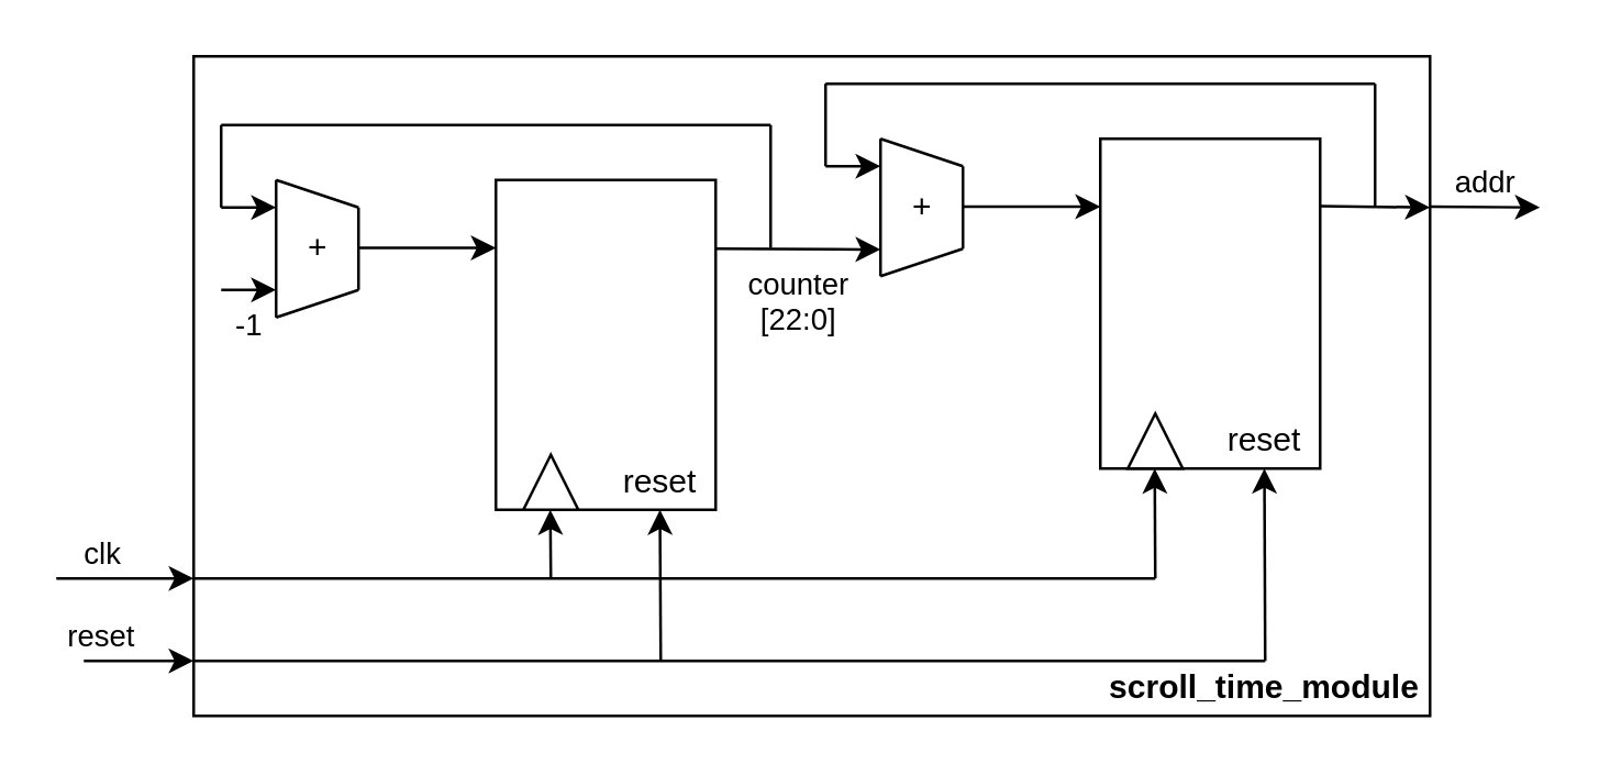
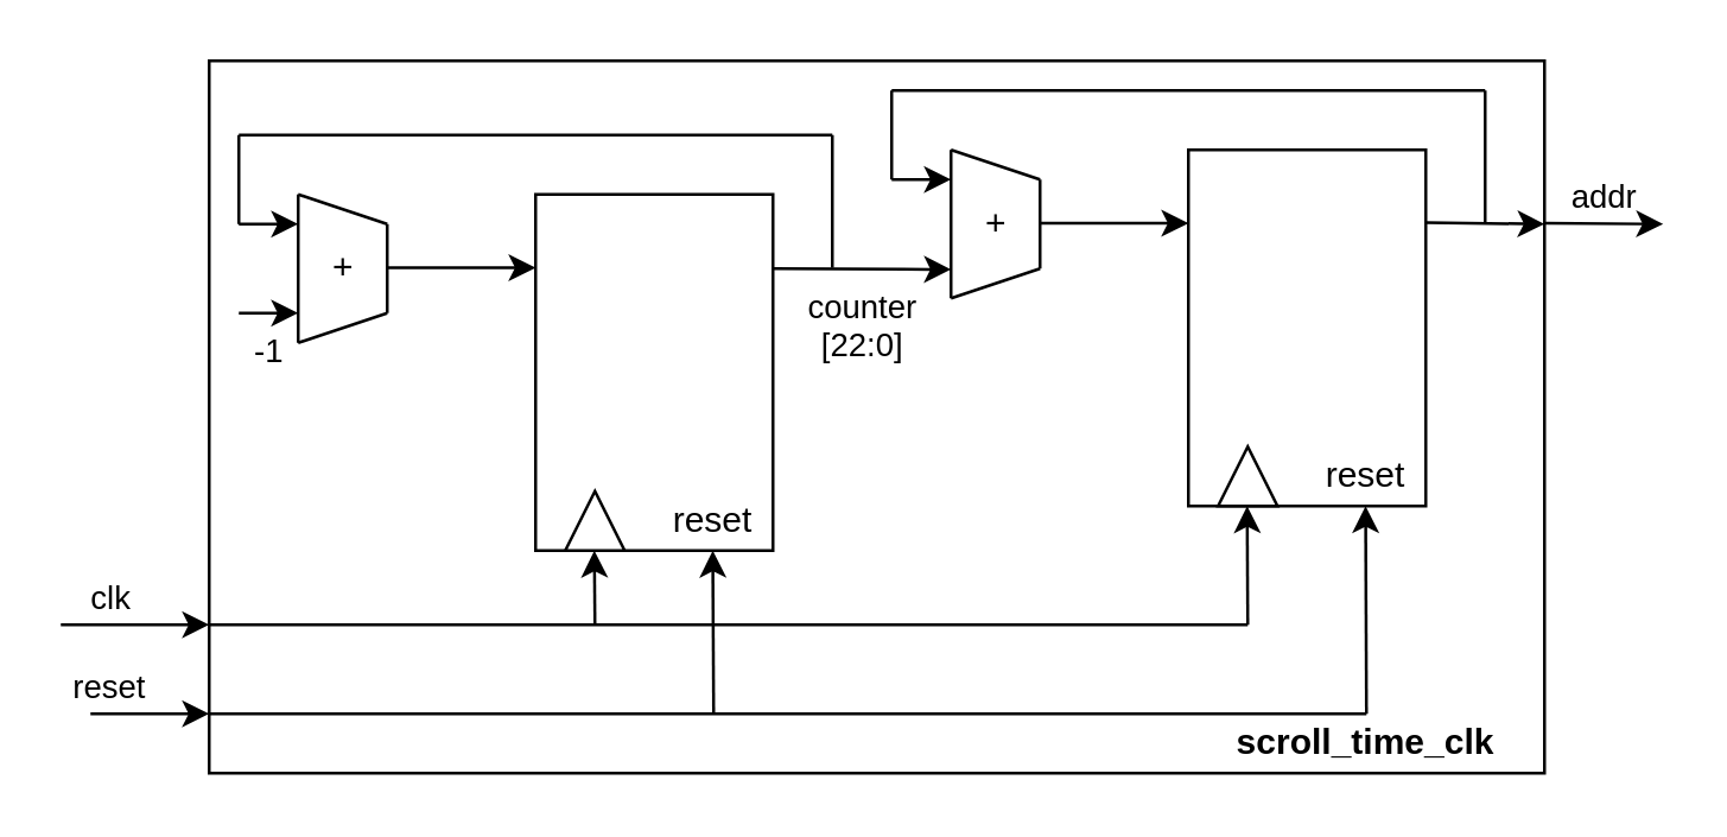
  <mxCell id="0" />
  <mxCell id="1" parent="0" />
  <mxCell id="2" value="" style="rounded=0;whiteSpace=wrap;html=1;fontColor=default;fillColor=none;fontStyle=0" vertex="1" parent="1"><mxGeometry x="70" y="20" width="450" height="240" as="geometry" /></mxCell>
  <mxCell id="3" value="clk" style="endArrow=classic;html=1;rounded=0;labelPosition=left;verticalLabelPosition=top;align=right;verticalAlign=bottom;labelBackgroundColor=none;fontStyle=0" edge="1" parent="1"><mxGeometry width="50" height="50" relative="1" as="geometry"><mxPoint x="20" y="210" as="sourcePoint" /><mxPoint x="70" y="210" as="targetPoint" /></mxGeometry></mxCell>
  <mxCell id="4" value="" style="endArrow=classic;html=1;rounded=0;labelPosition=center;verticalLabelPosition=top;align=center;verticalAlign=bottom;labelBackgroundColor=none;fontStyle=0" edge="1" parent="1"><mxGeometry width="50" height="50" relative="1" as="geometry"><mxPoint x="480" y="74.5" as="sourcePoint" /><mxPoint x="520" y="75" as="targetPoint" /></mxGeometry></mxCell>
  <mxCell id="5" value="reset" style="endArrow=classic;html=1;rounded=0;labelPosition=left;verticalLabelPosition=top;align=right;verticalAlign=bottom;labelBackgroundColor=none;fontStyle=0" edge="1" parent="1"><mxGeometry width="50" height="50" relative="1" as="geometry"><mxPoint x="30" y="240" as="sourcePoint" /><mxPoint x="70" y="240" as="targetPoint" /></mxGeometry></mxCell>
- <mxCell id="6" value="&lt;b&gt;&lt;span&gt;scroll_time_module&lt;/span&gt;&lt;br&gt;&lt;/b&gt;" style="text;html=1;strokeColor=none;fillColor=none;align=center;verticalAlign=middle;whiteSpace=wrap;rounded=0;" vertex="1" parent="1"><mxGeometry x="400" y="240" width="120" height="20" as="geometry" /></mxCell>
+ <mxCell id="6" value="&lt;b&gt;&lt;span&gt;scroll_time_clk&lt;/span&gt;&lt;br&gt;&lt;/b&gt;" style="text;html=1;strokeColor=none;fillColor=none;align=center;verticalAlign=middle;whiteSpace=wrap;rounded=0;" vertex="1" parent="1"><mxGeometry x="400" y="240" width="120" height="20" as="geometry" /></mxCell>
  <mxCell id="7" value="" style="rounded=0;whiteSpace=wrap;html=1;fillColor=none;fontStyle=0" vertex="1" parent="1"><mxGeometry x="400" y="50" width="80" height="120" as="geometry" /></mxCell>
  <mxCell id="8" value="" style="triangle;whiteSpace=wrap;html=1;rotation=-90;fontStyle=0" vertex="1" parent="1"><mxGeometry x="410" y="150" width="20" height="20" as="geometry" /></mxCell>
  <mxCell id="9" value="reset" style="text;html=1;strokeColor=none;fillColor=none;align=center;verticalAlign=middle;whiteSpace=wrap;rounded=0;fontStyle=0" vertex="1" parent="1"><mxGeometry x="430" y="145" width="60" height="30" as="geometry" /></mxCell>
  <mxCell id="10" value="" style="endArrow=classic;html=1;rounded=0;fontStyle=0" edge="1" parent="1"><mxGeometry width="50" height="50" relative="1" as="geometry"><mxPoint x="420" y="210" as="sourcePoint" /><mxPoint x="419.8" y="170" as="targetPoint" /></mxGeometry></mxCell>
  <mxCell id="11" value="" style="endArrow=classic;html=1;rounded=0;fontStyle=0" edge="1" parent="1"><mxGeometry width="50" height="50" relative="1" as="geometry"><mxPoint x="460" y="240" as="sourcePoint" /><mxPoint x="459.71" y="170" as="targetPoint" /></mxGeometry></mxCell>
  <mxCell id="12" value="" style="endArrow=none;html=1;rounded=0;fontStyle=0" edge="1" parent="1"><mxGeometry width="50" height="50" relative="1" as="geometry"><mxPoint x="320" y="100" as="sourcePoint" /><mxPoint x="320" y="50" as="targetPoint" /></mxGeometry></mxCell>
  <mxCell id="13" value="" style="endArrow=none;html=1;rounded=0;fontStyle=0" edge="1" parent="1"><mxGeometry width="50" height="50" relative="1" as="geometry"><mxPoint x="350" y="90" as="sourcePoint" /><mxPoint x="350" y="60" as="targetPoint" /></mxGeometry></mxCell>
  <mxCell id="14" value="" style="endArrow=none;html=1;rounded=0;fontStyle=0" edge="1" parent="1"><mxGeometry width="50" height="50" relative="1" as="geometry"><mxPoint x="320" y="100" as="sourcePoint" /><mxPoint x="350" y="90" as="targetPoint" /></mxGeometry></mxCell>
  <mxCell id="15" value="" style="endArrow=none;html=1;rounded=0;fontStyle=0" edge="1" parent="1"><mxGeometry width="50" height="50" relative="1" as="geometry"><mxPoint x="320" y="50" as="sourcePoint" /><mxPoint x="350" y="60" as="targetPoint" /></mxGeometry></mxCell>
  <mxCell id="16" value="&lt;div&gt;+&lt;/div&gt;" style="text;html=1;align=center;verticalAlign=middle;resizable=0;points=[];autosize=1;strokeColor=none;fillColor=none;fontStyle=0" vertex="1" parent="1"><mxGeometry x="320" y="60" width="30" height="30" as="geometry" /></mxCell>
  <mxCell id="17" value="" style="endArrow=classic;html=1;rounded=0;" edge="1" parent="1"><mxGeometry width="50" height="50" relative="1" as="geometry"><mxPoint x="350" y="74.71" as="sourcePoint" /><mxPoint x="400" y="74.71" as="targetPoint" /></mxGeometry></mxCell>
  <mxCell id="18" value="" style="endArrow=none;html=1;rounded=0;" edge="1" parent="1"><mxGeometry width="50" height="50" relative="1" as="geometry"><mxPoint x="70" y="210" as="sourcePoint" /><mxPoint x="420" y="210" as="targetPoint" /></mxGeometry></mxCell>
  <mxCell id="19" value="" style="endArrow=none;html=1;rounded=0;" edge="1" parent="1"><mxGeometry width="50" height="50" relative="1" as="geometry"><mxPoint x="70" y="240" as="sourcePoint" /><mxPoint x="460" y="240" as="targetPoint" /></mxGeometry></mxCell>
  <mxCell id="20" value="addr" style="endArrow=classic;html=1;rounded=0;labelPosition=center;verticalLabelPosition=top;align=center;verticalAlign=bottom;labelBackgroundColor=none;fontStyle=0" edge="1" parent="1"><mxGeometry width="50" height="50" relative="1" as="geometry"><mxPoint x="520" y="74.71" as="sourcePoint" /><mxPoint x="560" y="75" as="targetPoint" /></mxGeometry></mxCell>
  <mxCell id="21" value="" style="endArrow=none;html=1;rounded=0;" edge="1" parent="1"><mxGeometry width="50" height="50" relative="1" as="geometry"><mxPoint x="500" y="74.71" as="sourcePoint" /><mxPoint x="500" y="30" as="targetPoint" /></mxGeometry></mxCell>
  <mxCell id="22" value="" style="endArrow=none;html=1;rounded=0;" edge="1" parent="1"><mxGeometry width="50" height="50" relative="1" as="geometry"><mxPoint x="300" y="30" as="sourcePoint" /><mxPoint x="500" y="30" as="targetPoint" /></mxGeometry></mxCell>
  <mxCell id="23" value="" style="endArrow=classic;html=1;rounded=0;" edge="1" parent="1"><mxGeometry width="50" height="50" relative="1" as="geometry"><mxPoint x="300" y="60" as="sourcePoint" /><mxPoint x="320" y="60" as="targetPoint" /></mxGeometry></mxCell>
  <mxCell id="24" value="" style="endArrow=none;html=1;rounded=0;" edge="1" parent="1"><mxGeometry width="50" height="50" relative="1" as="geometry"><mxPoint x="300" y="60" as="sourcePoint" /><mxPoint x="300" y="30" as="targetPoint" /></mxGeometry></mxCell>
  <mxCell id="25" value="&lt;div&gt;counter&lt;/div&gt;&lt;div&gt;[22:0]&lt;br&gt;&lt;/div&gt;" style="endArrow=classic;html=1;rounded=0;labelPosition=center;verticalLabelPosition=bottom;align=center;verticalAlign=top;labelBackgroundColor=none;fontStyle=0" edge="1" parent="1"><mxGeometry width="50" height="50" relative="1" as="geometry"><mxPoint x="260" y="90" as="sourcePoint" /><mxPoint x="320" y="90.29" as="targetPoint" /></mxGeometry></mxCell>
  <mxCell id="26" value="" style="rounded=0;whiteSpace=wrap;html=1;fillColor=none;fontStyle=0" vertex="1" parent="1"><mxGeometry x="180" y="65" width="80" height="120" as="geometry" /></mxCell>
  <mxCell id="27" value="" style="triangle;whiteSpace=wrap;html=1;rotation=-90;fontStyle=0" vertex="1" parent="1"><mxGeometry x="190" y="165" width="20" height="20" as="geometry" /></mxCell>
  <mxCell id="28" value="reset" style="text;html=1;strokeColor=none;fillColor=none;align=center;verticalAlign=middle;whiteSpace=wrap;rounded=0;fontStyle=0" vertex="1" parent="1"><mxGeometry x="210" y="160" width="60" height="30" as="geometry" /></mxCell>
  <mxCell id="29" value="" style="endArrow=classic;html=1;rounded=0;fontStyle=0" edge="1" parent="1"><mxGeometry width="50" height="50" relative="1" as="geometry"><mxPoint x="200" y="210" as="sourcePoint" /><mxPoint x="199.8" y="185" as="targetPoint" /></mxGeometry></mxCell>
  <mxCell id="30" value="" style="endArrow=classic;html=1;rounded=0;fontStyle=0" edge="1" parent="1"><mxGeometry width="50" height="50" relative="1" as="geometry"><mxPoint x="240" y="240" as="sourcePoint" /><mxPoint x="239.71" y="185" as="targetPoint" /></mxGeometry></mxCell>
  <mxCell id="31" value="" style="endArrow=none;html=1;rounded=0;fontStyle=0" edge="1" parent="1"><mxGeometry width="50" height="50" relative="1" as="geometry"><mxPoint x="100" y="115" as="sourcePoint" /><mxPoint x="100" y="65" as="targetPoint" /></mxGeometry></mxCell>
  <mxCell id="32" value="" style="endArrow=none;html=1;rounded=0;fontStyle=0" edge="1" parent="1"><mxGeometry width="50" height="50" relative="1" as="geometry"><mxPoint x="130" y="105" as="sourcePoint" /><mxPoint x="130" y="75" as="targetPoint" /></mxGeometry></mxCell>
  <mxCell id="33" value="" style="endArrow=none;html=1;rounded=0;fontStyle=0" edge="1" parent="1"><mxGeometry width="50" height="50" relative="1" as="geometry"><mxPoint x="100" y="115" as="sourcePoint" /><mxPoint x="130" y="105" as="targetPoint" /></mxGeometry></mxCell>
  <mxCell id="34" value="" style="endArrow=none;html=1;rounded=0;fontStyle=0" edge="1" parent="1"><mxGeometry width="50" height="50" relative="1" as="geometry"><mxPoint x="100" y="65" as="sourcePoint" /><mxPoint x="130" y="75" as="targetPoint" /></mxGeometry></mxCell>
  <mxCell id="35" value="&lt;div&gt;+&lt;/div&gt;" style="text;html=1;align=center;verticalAlign=middle;resizable=0;points=[];autosize=1;strokeColor=none;fillColor=none;fontStyle=0" vertex="1" parent="1"><mxGeometry x="100" y="75" width="30" height="30" as="geometry" /></mxCell>
  <mxCell id="36" value="" style="endArrow=classic;html=1;rounded=0;" edge="1" parent="1"><mxGeometry width="50" height="50" relative="1" as="geometry"><mxPoint x="130" y="89.71" as="sourcePoint" /><mxPoint x="180" y="89.71" as="targetPoint" /></mxGeometry></mxCell>
  <mxCell id="37" value="" style="endArrow=none;html=1;rounded=0;" edge="1" parent="1"><mxGeometry width="50" height="50" relative="1" as="geometry"><mxPoint x="280" y="89.71" as="sourcePoint" /><mxPoint x="280" y="45" as="targetPoint" /></mxGeometry></mxCell>
  <mxCell id="38" value="" style="endArrow=none;html=1;rounded=0;" edge="1" parent="1"><mxGeometry width="50" height="50" relative="1" as="geometry"><mxPoint x="80" y="45" as="sourcePoint" /><mxPoint x="280" y="45" as="targetPoint" /></mxGeometry></mxCell>
  <mxCell id="39" value="" style="endArrow=classic;html=1;rounded=0;" edge="1" parent="1"><mxGeometry width="50" height="50" relative="1" as="geometry"><mxPoint x="80" y="75" as="sourcePoint" /><mxPoint x="100" y="75" as="targetPoint" /></mxGeometry></mxCell>
  <mxCell id="40" value="" style="endArrow=none;html=1;rounded=0;" edge="1" parent="1"><mxGeometry width="50" height="50" relative="1" as="geometry"><mxPoint x="80" y="75" as="sourcePoint" /><mxPoint x="80" y="45" as="targetPoint" /></mxGeometry></mxCell>
  <mxCell id="41" value="-1" style="endArrow=classic;html=1;rounded=0;labelBackgroundColor=none;labelPosition=center;verticalLabelPosition=bottom;align=center;verticalAlign=top;" edge="1" parent="1"><mxGeometry width="50" height="50" relative="1" as="geometry"><mxPoint x="80" y="105" as="sourcePoint" /><mxPoint x="100" y="105" as="targetPoint" /></mxGeometry></mxCell>
